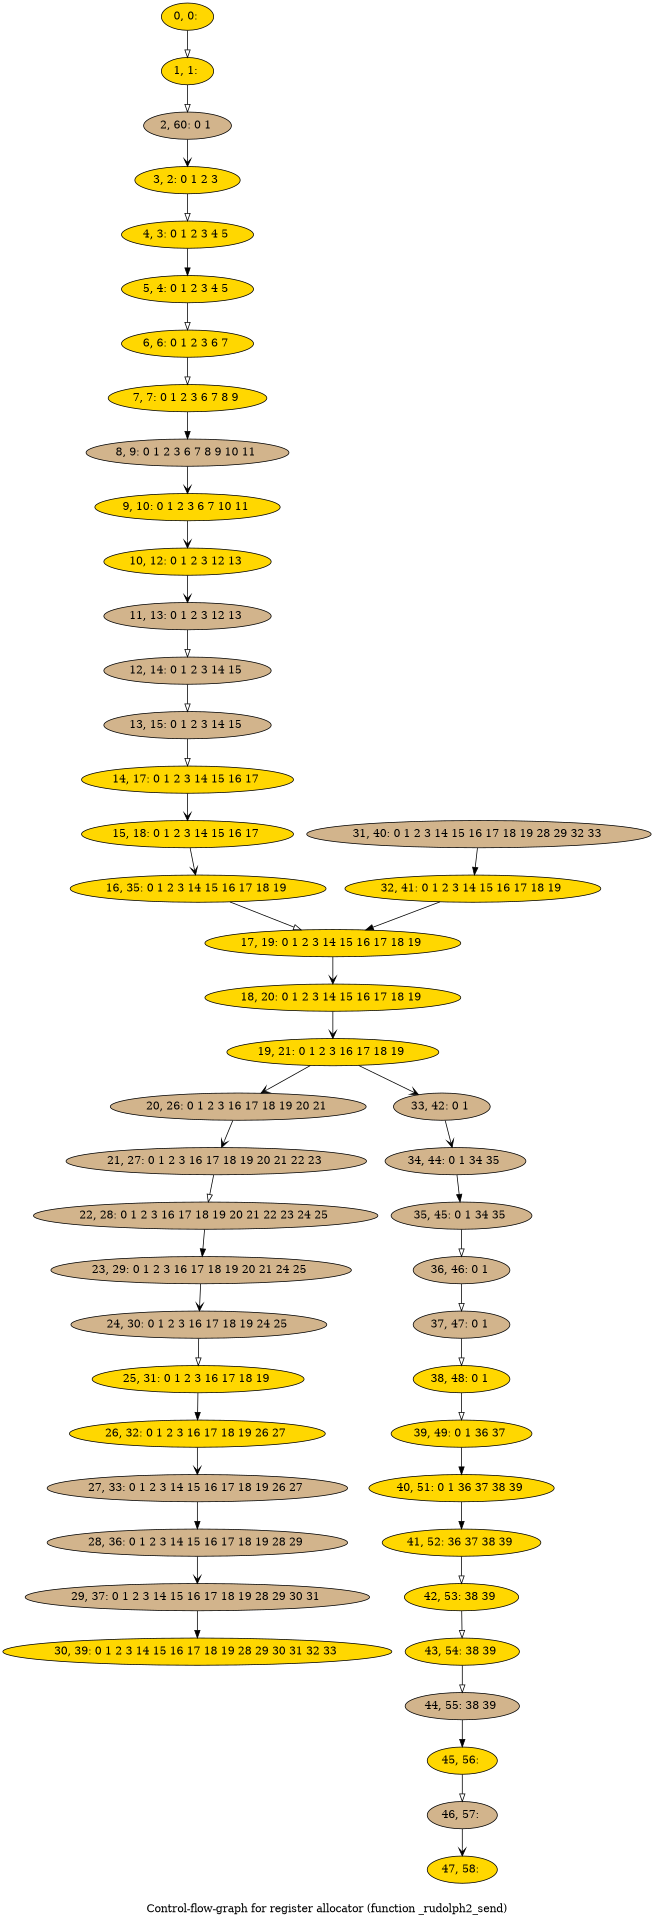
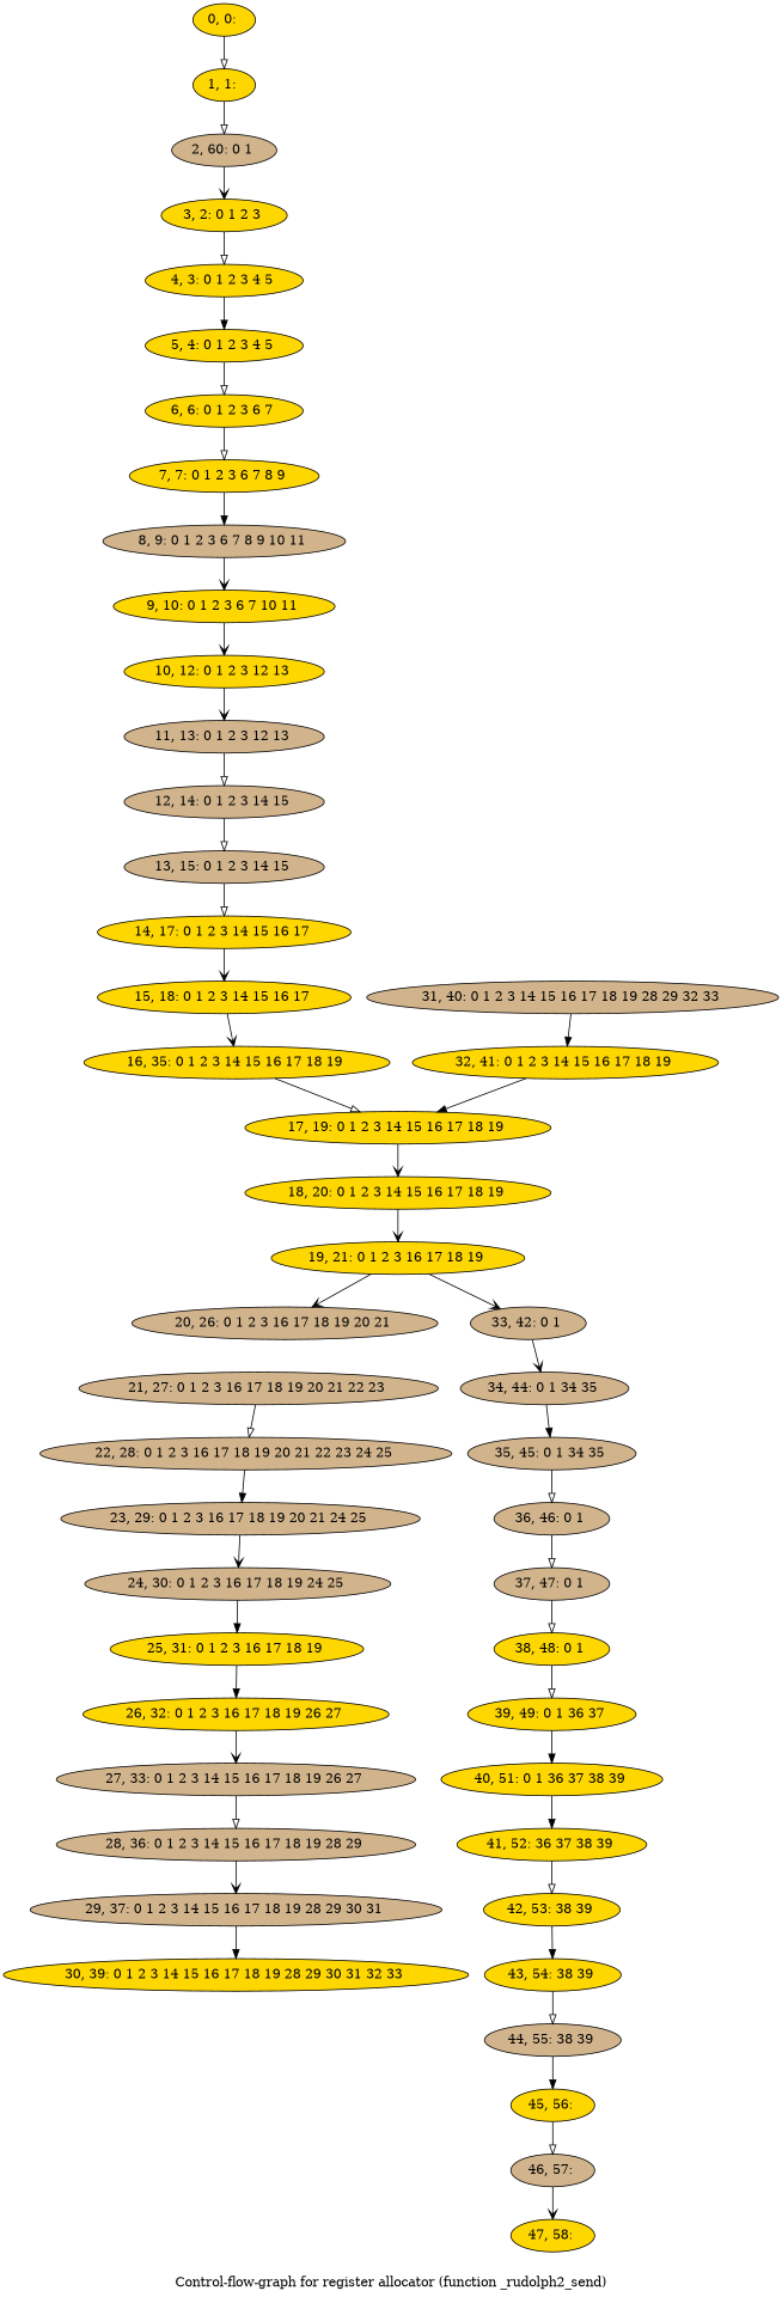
  digraph {
    label="Control-flow-graph for register allocator (function _rudolph2_send)"
    node [fillcolor=gold style=filled]
    edge [arrowhead=onormal]
    n1 [label="0, 0: "]
    n2 [label="1, 1: "]
    n3 [fillcolor=tan label="2, 60: 0 1 "]
    n4 [label="3, 2: 0 1 2 3 "]
    n5 [label="4, 3: 0 1 2 3 4 5 "]
    n6 [label="5, 4: 0 1 2 3 4 5 "]
    n7 [label="6, 6: 0 1 2 3 6 7 "]
    n8 [label="7, 7: 0 1 2 3 6 7 8 9 "]
    n9 [fillcolor=tan label="8, 9: 0 1 2 3 6 7 8 9 10 11 "]
    n10 [label="9, 10: 0 1 2 3 6 7 10 11 "]
    n11 [label="10, 12: 0 1 2 3 12 13 "]
    n12 [fillcolor=tan label="11, 13: 0 1 2 3 12 13 "]
    n13 [fillcolor=tan label="12, 14: 0 1 2 3 14 15 "]
    n14 [fillcolor=tan label="13, 15: 0 1 2 3 14 15 "]
    n15 [label="14, 17: 0 1 2 3 14 15 16 17 "]
    n16 [label="15, 18: 0 1 2 3 14 15 16 17 "]
    n17 [label="16, 35: 0 1 2 3 14 15 16 17 18 19 "]
    n18 [label="17, 19: 0 1 2 3 14 15 16 17 18 19 "]
    n19 [label="18, 20: 0 1 2 3 14 15 16 17 18 19 "]
    n20 [label="19, 21: 0 1 2 3 16 17 18 19 "]
    n21 [fillcolor=tan label="20, 26: 0 1 2 3 16 17 18 19 20 21 "]
    n22 [fillcolor=tan label="33, 42: 0 1 "]
    n23 [fillcolor=tan label="21, 27: 0 1 2 3 16 17 18 19 20 21 22 23 "]
    n24 [fillcolor=tan label="34, 44: 0 1 34 35 "]
    n25 [fillcolor=tan label="22, 28: 0 1 2 3 16 17 18 19 20 21 22 23 24 25 "]
    n26 [fillcolor=tan label="23, 29: 0 1 2 3 16 17 18 19 20 21 24 25 "]
    n27 [fillcolor=tan label="24, 30: 0 1 2 3 16 17 18 19 24 25 "]
    n28 [label="25, 31: 0 1 2 3 16 17 18 19 "]
    n29 [label="26, 32: 0 1 2 3 16 17 18 19 26 27 "]
    n30 [fillcolor=tan label="27, 33: 0 1 2 3 14 15 16 17 18 19 26 27 "]
    n31 [fillcolor=tan label="28, 36: 0 1 2 3 14 15 16 17 18 19 28 29 "]
    n32 [fillcolor=tan label="29, 37: 0 1 2 3 14 15 16 17 18 19 28 29 30 31 "]
    n33 [label="30, 39: 0 1 2 3 14 15 16 17 18 19 28 29 30 31 32 33 "]
    n34 [fillcolor=tan label="31, 40: 0 1 2 3 14 15 16 17 18 19 28 29 32 33 "]
    n35 [label="32, 41: 0 1 2 3 14 15 16 17 18 19 "]
    n36 [fillcolor=tan label="35, 45: 0 1 34 35 "]
    n37 [fillcolor=tan label="36, 46: 0 1 "]
    n38 [fillcolor=tan label="37, 47: 0 1 "]
    n39 [label="38, 48: 0 1 "]
    n40 [label="39, 49: 0 1 36 37 "]
    n41 [label="40, 51: 0 1 36 37 38 39 "]
    n42 [label="41, 52: 36 37 38 39 "]
    n43 [label="42, 53: 38 39 "]
    n44 [label="43, 54: 38 39 "]
    n45 [fillcolor=tan label="44, 55: 38 39 "]
    n46 [label="45, 56: "]
    n47 [fillcolor=tan label="46, 57: "]
    n48 [label="47, 58: "]
    n1 -> n2
    n2 -> n3
    n3 -> n4 [arrowhead=vee]
    n4 -> n5
    n5 -> n6 [arrowhead=normal]
    n6 -> n7
    n7 -> n8
    n8 -> n9 [arrowhead=normal]
    n9 -> n10 [arrowhead=vee]
    n10 -> n11 [arrowhead=vee]
    n11 -> n12 [arrowhead=vee]
    n12 -> n13
    n13 -> n14
    n14 -> n15
    n15 -> n16 [arrowhead=vee]
    n16 -> n17 [arrowhead=vee]
    n17 -> n18
    n18 -> n19 [arrowhead=vee]
    n19 -> n20 [arrowhead=vee]
    n20 -> n21 [arrowhead=vee]
    n20 -> n22 [arrowhead=vee]
-   n21 -> n23 [arrowhead=vee]
    n22 -> n24 [arrowhead=vee]
    n23 -> n25
    n24 -> n36 [arrowhead=normal]
    n25 -> n26 [arrowhead=normal]
    n26 -> n27 [arrowhead=vee]
-   n27 -> n28
+   n27 -> n28 [arrowhead=normal]
    n28 -> n29 [arrowhead=normal]
    n29 -> n30 [arrowhead=vee]
-   n30 -> n31 [arrowhead=normal]
+   n30 -> n31
    n31 -> n32 [arrowhead=vee]
    n32 -> n33 [arrowhead=normal]
    n34 -> n35 [arrowhead=normal]
    n35 -> n18 [arrowhead=normal]
    n36 -> n37
    n37 -> n38
    n38 -> n39
    n39 -> n40
    n40 -> n41 [arrowhead=normal]
    n41 -> n42 [arrowhead=normal]
    n42 -> n43
-   n43 -> n44
+   n43 -> n44 [arrowhead=normal]
    n44 -> n45
    n45 -> n46 [arrowhead=normal]
    n46 -> n47
    n47 -> n48 [arrowhead=vee]
  }
